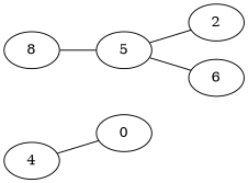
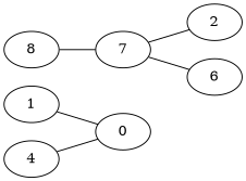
  graph {
    rankdir=LR
    n1 [label=0]
+   n2 [label=1]
    n3 [label=2]
    n4 [label=4]
    n5 [label=6]
-   n6 [label=5]
+   n6 [label=7]
    n7 [label=8]
+   n2 -- n1
    n4 -- n1
    n6 -- n3
    n6 -- n5
    n7 -- n6
  }
